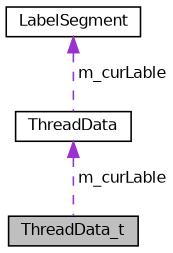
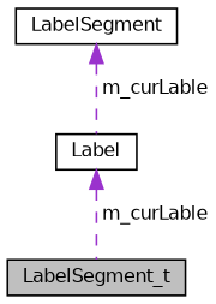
  digraph {
    node [color=black fillcolor=white fontname=Helvetica fontsize=10 shape=record style=filled]
    edge [color=darkorchid3 dir=back fontname=Helvetica fontsize=10 labelfontname=Helvetica labelfontsize=10 style=dashed]
-   n1 [fillcolor=grey75 fontcolor=black height=0.2 label=ThreadData_t width=0.4]
-   n2 [height=0.2 label=ThreadData width=0.4]
+   n1 [fillcolor=grey75 fontcolor=black height=0.2 label=LabelSegment_t width=0.4]
+   n2 [height=0.2 label=Label width=0.4]
    n3 [height=0.2 label=LabelSegment width=0.4]
    n2 -> n1 [label=" m_curLable"]
    n3 -> n2 [label=" m_curLable"]
  }
